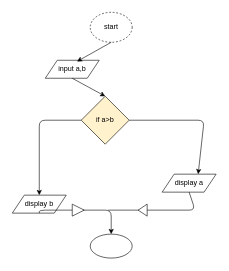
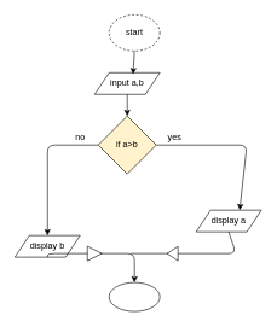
  <mxCell id="0" />
  <mxCell id="1" parent="0" />
  <mxCell id="2" value="start" style="ellipse;whiteSpace=wrap;html=1;dashed=1;" vertex="1" parent="1"><mxGeometry x="150" y="20" width="70" height="50" as="geometry" /></mxCell>
- <mxCell id="3" value="input a,b" style="shape=parallelogram;perimeter=parallelogramPerimeter;whiteSpace=wrap;html=1;fixedSize=1;" vertex="1" parent="1"><mxGeometry x="75" y="100" width="90" height="30" as="geometry" /></mxCell>
+ <mxCell id="3" value="input a,b" style="shape=parallelogram;perimeter=parallelogramPerimeter;whiteSpace=wrap;html=1;fixedSize=1;" vertex="1" parent="1"><mxGeometry x="130" y="100" width="90" height="30" as="geometry" /></mxCell>
  <mxCell id="4" value="if a&amp;gt;b" style="rhombus;whiteSpace=wrap;html=1;fillColor=#fff2cc;" vertex="1" parent="1"><mxGeometry x="135" y="160" width="80" height="80" as="geometry" /></mxCell>
  <mxCell id="5" value="display b" style="shape=parallelogram;perimeter=parallelogramPerimeter;whiteSpace=wrap;html=1;fixedSize=1;" vertex="1" parent="1"><mxGeometry x="20" y="325" width="90" height="30" as="geometry" /></mxCell>
  <mxCell id="6" value="display a" style="shape=parallelogram;perimeter=parallelogramPerimeter;whiteSpace=wrap;html=1;fixedSize=1;" vertex="1" parent="1"><mxGeometry x="270" y="290" width="90" height="30" as="geometry" /></mxCell>
  <mxCell id="7" value="" style="ellipse;whiteSpace=wrap;html=1;" vertex="1" parent="1"><mxGeometry x="150" y="390" width="70" height="40" as="geometry" /></mxCell>
  <mxCell id="8" value="" style="endArrow=classic;html=1;exitX=0.5;exitY=1;exitDx=0;exitDy=0;entryX=0.589;entryY=0.067;entryDx=0;entryDy=0;entryPerimeter=0;" edge="1" parent="1" source="2" target="3"><mxGeometry width="50" height="50" relative="1" as="geometry"><mxPoint x="180" y="270" as="sourcePoint" /><mxPoint x="230" y="220" as="targetPoint" /></mxGeometry></mxCell>
  <mxCell id="9" value="" style="endArrow=classic;html=1;exitX=0.5;exitY=1;exitDx=0;exitDy=0;entryX=0.5;entryY=0;entryDx=0;entryDy=0;" edge="1" parent="1" source="3" target="4"><mxGeometry width="50" height="50" relative="1" as="geometry"><mxPoint x="180" y="270" as="sourcePoint" /><mxPoint x="230" y="220" as="targetPoint" /></mxGeometry></mxCell>
  <mxCell id="10" value="" style="endArrow=classic;html=1;exitX=1;exitY=0.5;exitDx=0;exitDy=0;entryX=0.667;entryY=0;entryDx=0;entryDy=0;entryPerimeter=0;" edge="1" parent="1" source="4" target="6"><mxGeometry width="50" height="50" relative="1" as="geometry"><mxPoint x="180" y="270" as="sourcePoint" /><mxPoint x="230" y="220" as="targetPoint" /><Array as="points"><mxPoint x="340" y="200" /></Array></mxGeometry></mxCell>
  <mxCell id="11" value="" style="endArrow=classic;html=1;exitX=0;exitY=0.5;exitDx=0;exitDy=0;entryX=0.5;entryY=0;entryDx=0;entryDy=0;" edge="1" parent="1" source="4" target="5"><mxGeometry width="50" height="50" relative="1" as="geometry"><mxPoint x="180" y="270" as="sourcePoint" /><mxPoint x="230" y="220" as="targetPoint" /><Array as="points"><mxPoint x="65" y="200" /></Array></mxGeometry></mxCell>
  <mxCell id="12" value="" style="endArrow=classic;html=1;exitX=0.5;exitY=1;exitDx=0;exitDy=0;entryX=0.5;entryY=0;entryDx=0;entryDy=0;" edge="1" parent="1" source="5" target="7"><mxGeometry width="50" height="50" relative="1" as="geometry"><mxPoint x="180" y="270" as="sourcePoint" /><mxPoint x="230" y="220" as="targetPoint" /><Array as="points"><mxPoint x="65" y="350" /><mxPoint x="185" y="350" /></Array></mxGeometry></mxCell>
  <mxCell id="13" value="" style="endArrow=none;html=1;entryX=0.5;entryY=1;entryDx=0;entryDy=0;" edge="1" parent="1" target="6"><mxGeometry width="50" height="50" relative="1" as="geometry"><mxPoint x="180" y="350" as="sourcePoint" /><mxPoint x="230" y="220" as="targetPoint" /><Array as="points"><mxPoint x="325" y="350" /></Array></mxGeometry></mxCell>
  <mxCell id="14" value="" style="triangle;whiteSpace=wrap;html=1;direction=west;" vertex="1" parent="1"><mxGeometry x="230" y="340" width="15" height="20" as="geometry" /></mxCell>
  <mxCell id="15" value="" style="triangle;whiteSpace=wrap;html=1;" vertex="1" parent="1"><mxGeometry x="120" y="340" width="20" height="20" as="geometry" /></mxCell>
+ <mxCell id="16" value="yes" style="text;html=1;align=center;verticalAlign=middle;resizable=0;points=[];autosize=1;strokeColor=none;" vertex="1" parent="1"><mxGeometry x="225" y="180" width="30" height="20" as="geometry" /></mxCell>
+ <mxCell id="17" value="no" style="text;html=1;align=center;verticalAlign=middle;resizable=0;points=[];autosize=1;strokeColor=none;" vertex="1" parent="1"><mxGeometry x="95" y="180" width="30" height="20" as="geometry" /></mxCell>
